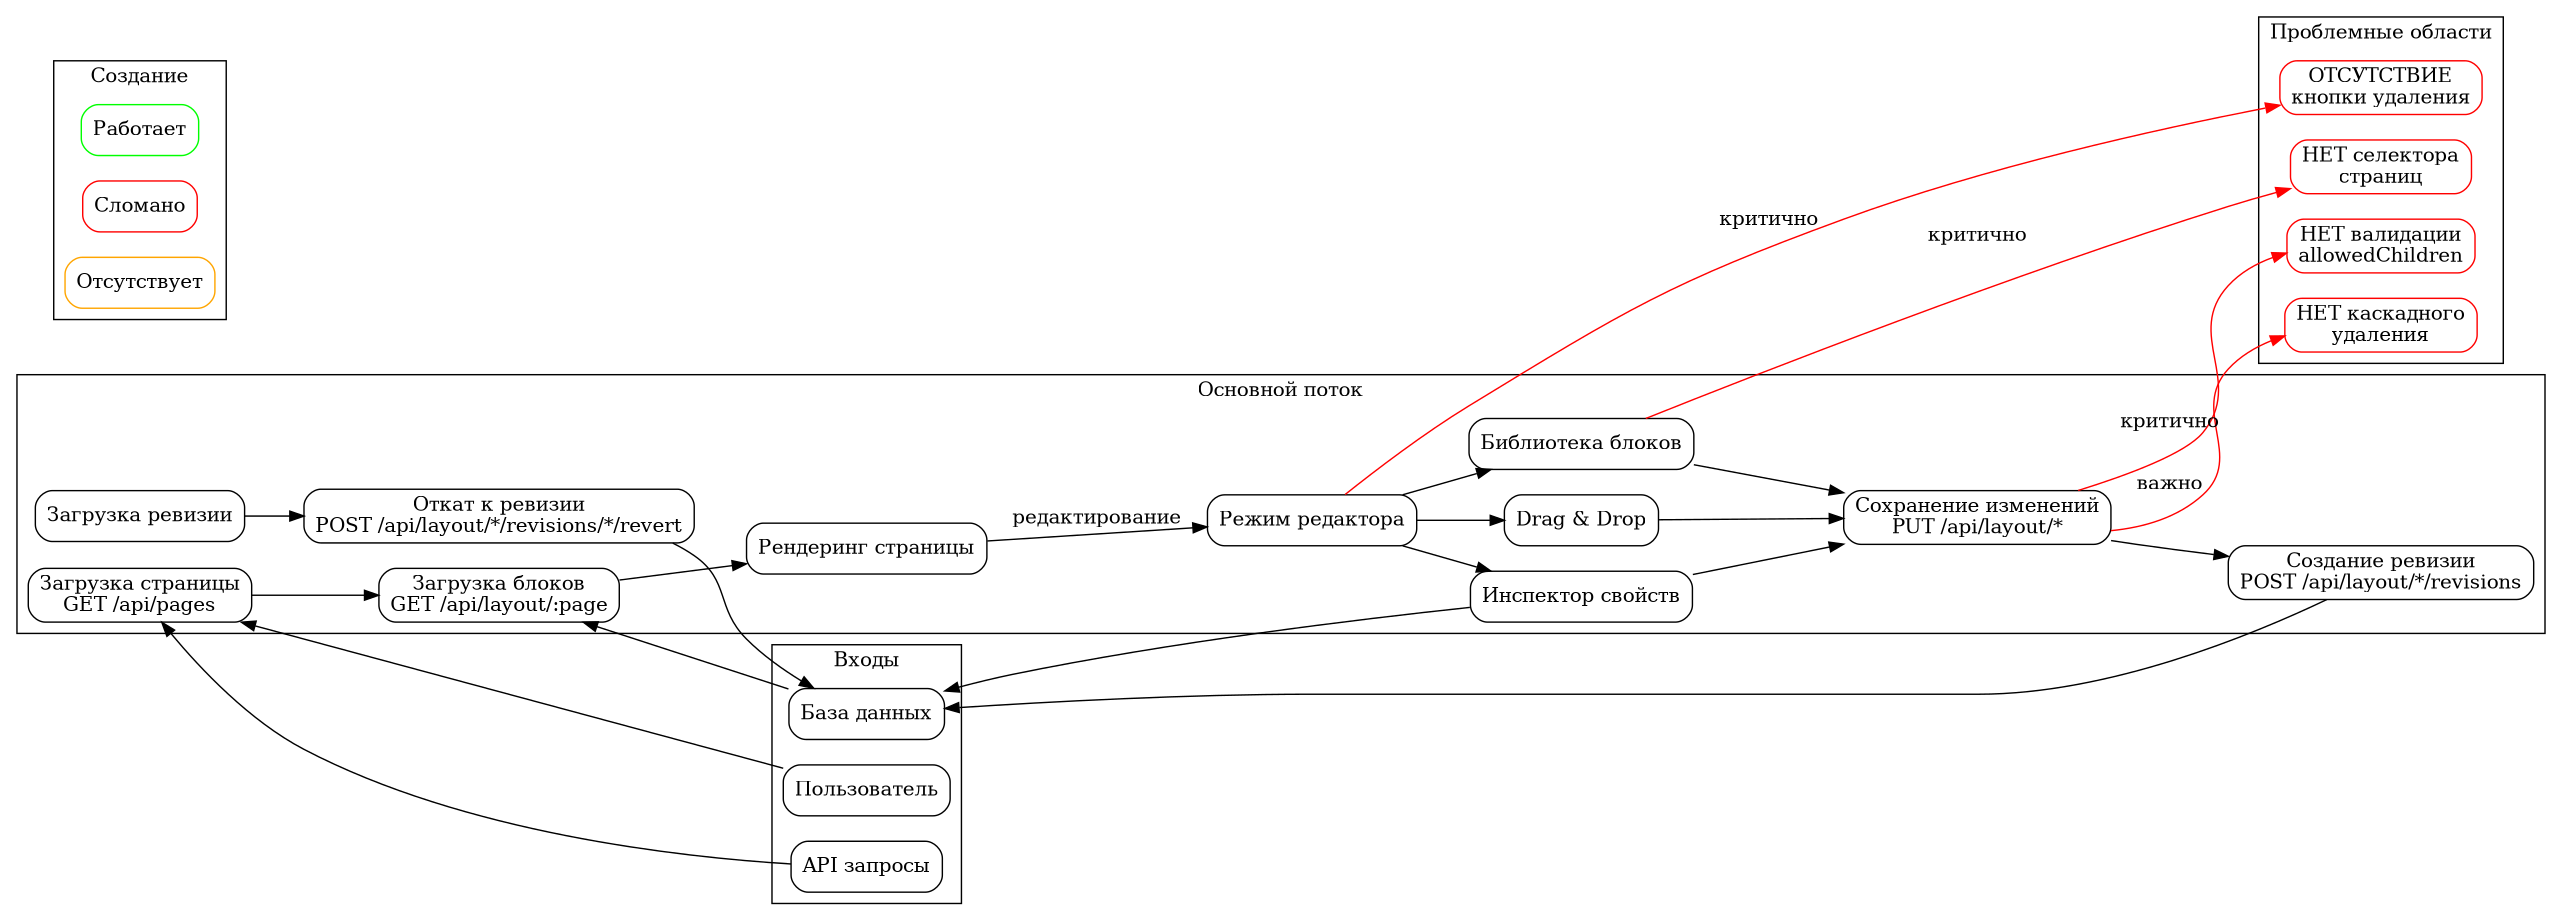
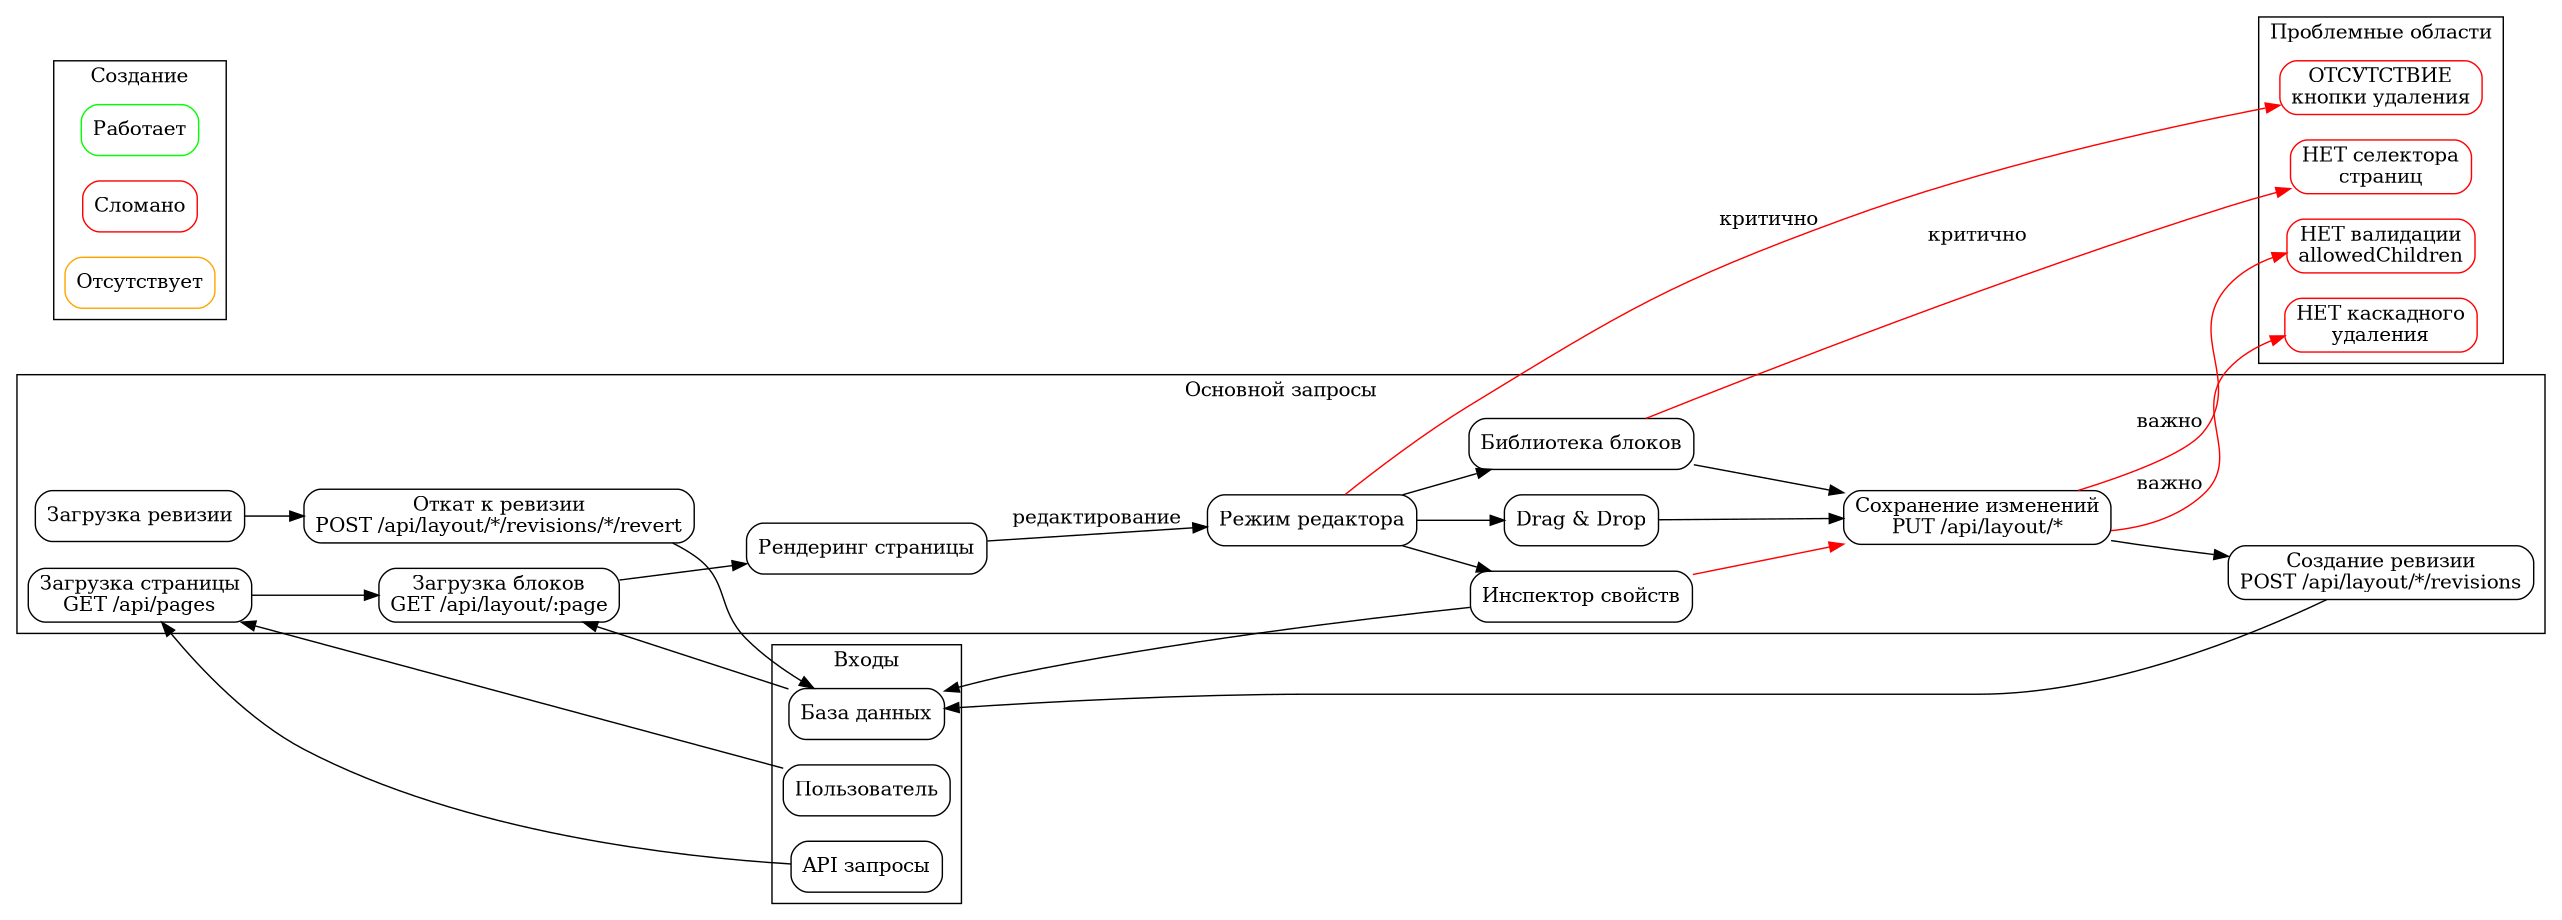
  digraph {
    rankdir=LR
    node [shape=box style=rounded]
    n1 [label="Пользователь"]
    n2 [label="API запросы"]
    n3 [label="База данных"]
    n4 [label="Загрузка страницы\nGET /api/pages"]
    n5 [label="Загрузка блоков\nGET /api/layout/:page"]
    n6 [label="Рендеринг страницы"]
    n7 [label="Режим редактора"]
    n8 [label="Библиотека блоков"]
    n9 [label="Drag & Drop"]
    n10 [label="Инспектор свойств"]
    n11 [label="Сохранение изменений\nPUT /api/layout/*"]
    n12 [label="Создание ревизии\nPOST /api/layout/*/revisions"]
    n13 [label="Загрузка ревизии"]
    n14 [label="Откат к ревизии\nPOST /api/layout/*/revisions/*/revert"]
    n15 [color=red label="ОТСУТСТВИЕ\nкнопки удаления"]
    n16 [color=red label="НЕТ селектора\nстраниц"]
    n17 [color=red label="НЕТ каскадного\nудаления"]
    n18 [color=red label="НЕТ валидации\nallowedChildren"]
    n19 [color=green label="Работает"]
    n20 [color=red label="Сломано"]
    n21 [color=orange label="Отсутствует"]
    subgraph cluster_1 {
      label="Входы"
      n1
      n2
      n3
    }
    subgraph cluster_2 {
-     label="Основной поток"
+     label="Основной запросы"
      n4
      n5
      n6
      n7
      n8
      n9
      n10
      n11
      n12
      n13
      n14
    }
    subgraph cluster_3 {
      label="Проблемные области"
      n15
      n16
      n17
      n18
    }
    subgraph cluster_4 {
      label="Создание"
      n19
      n20
      n21
    }
    n1 -> n4
    n2 -> n4
    n3 -> n5
    n4 -> n5
    n5 -> n6
    n6 -> n7 [label="редактирование"]
    n7 -> n8
    n7 -> n9
    n7 -> n10
    n7 -> n15 [color=red label="критично"]
    n8 -> n11
    n8 -> n16 [color=red label="критично"]
    n9 -> n11
    n10 -> n3
-   n10 -> n11
+   n10 -> n11 [color=red]
    n11 -> n12
    n11 -> n17 [color=red label="важно"]
-   n11 -> n18 [color=red label="критично"]
+   n11 -> n18 [color=red label="важно"]
    n12 -> n3
    n13 -> n14
    n14 -> n3
  }
